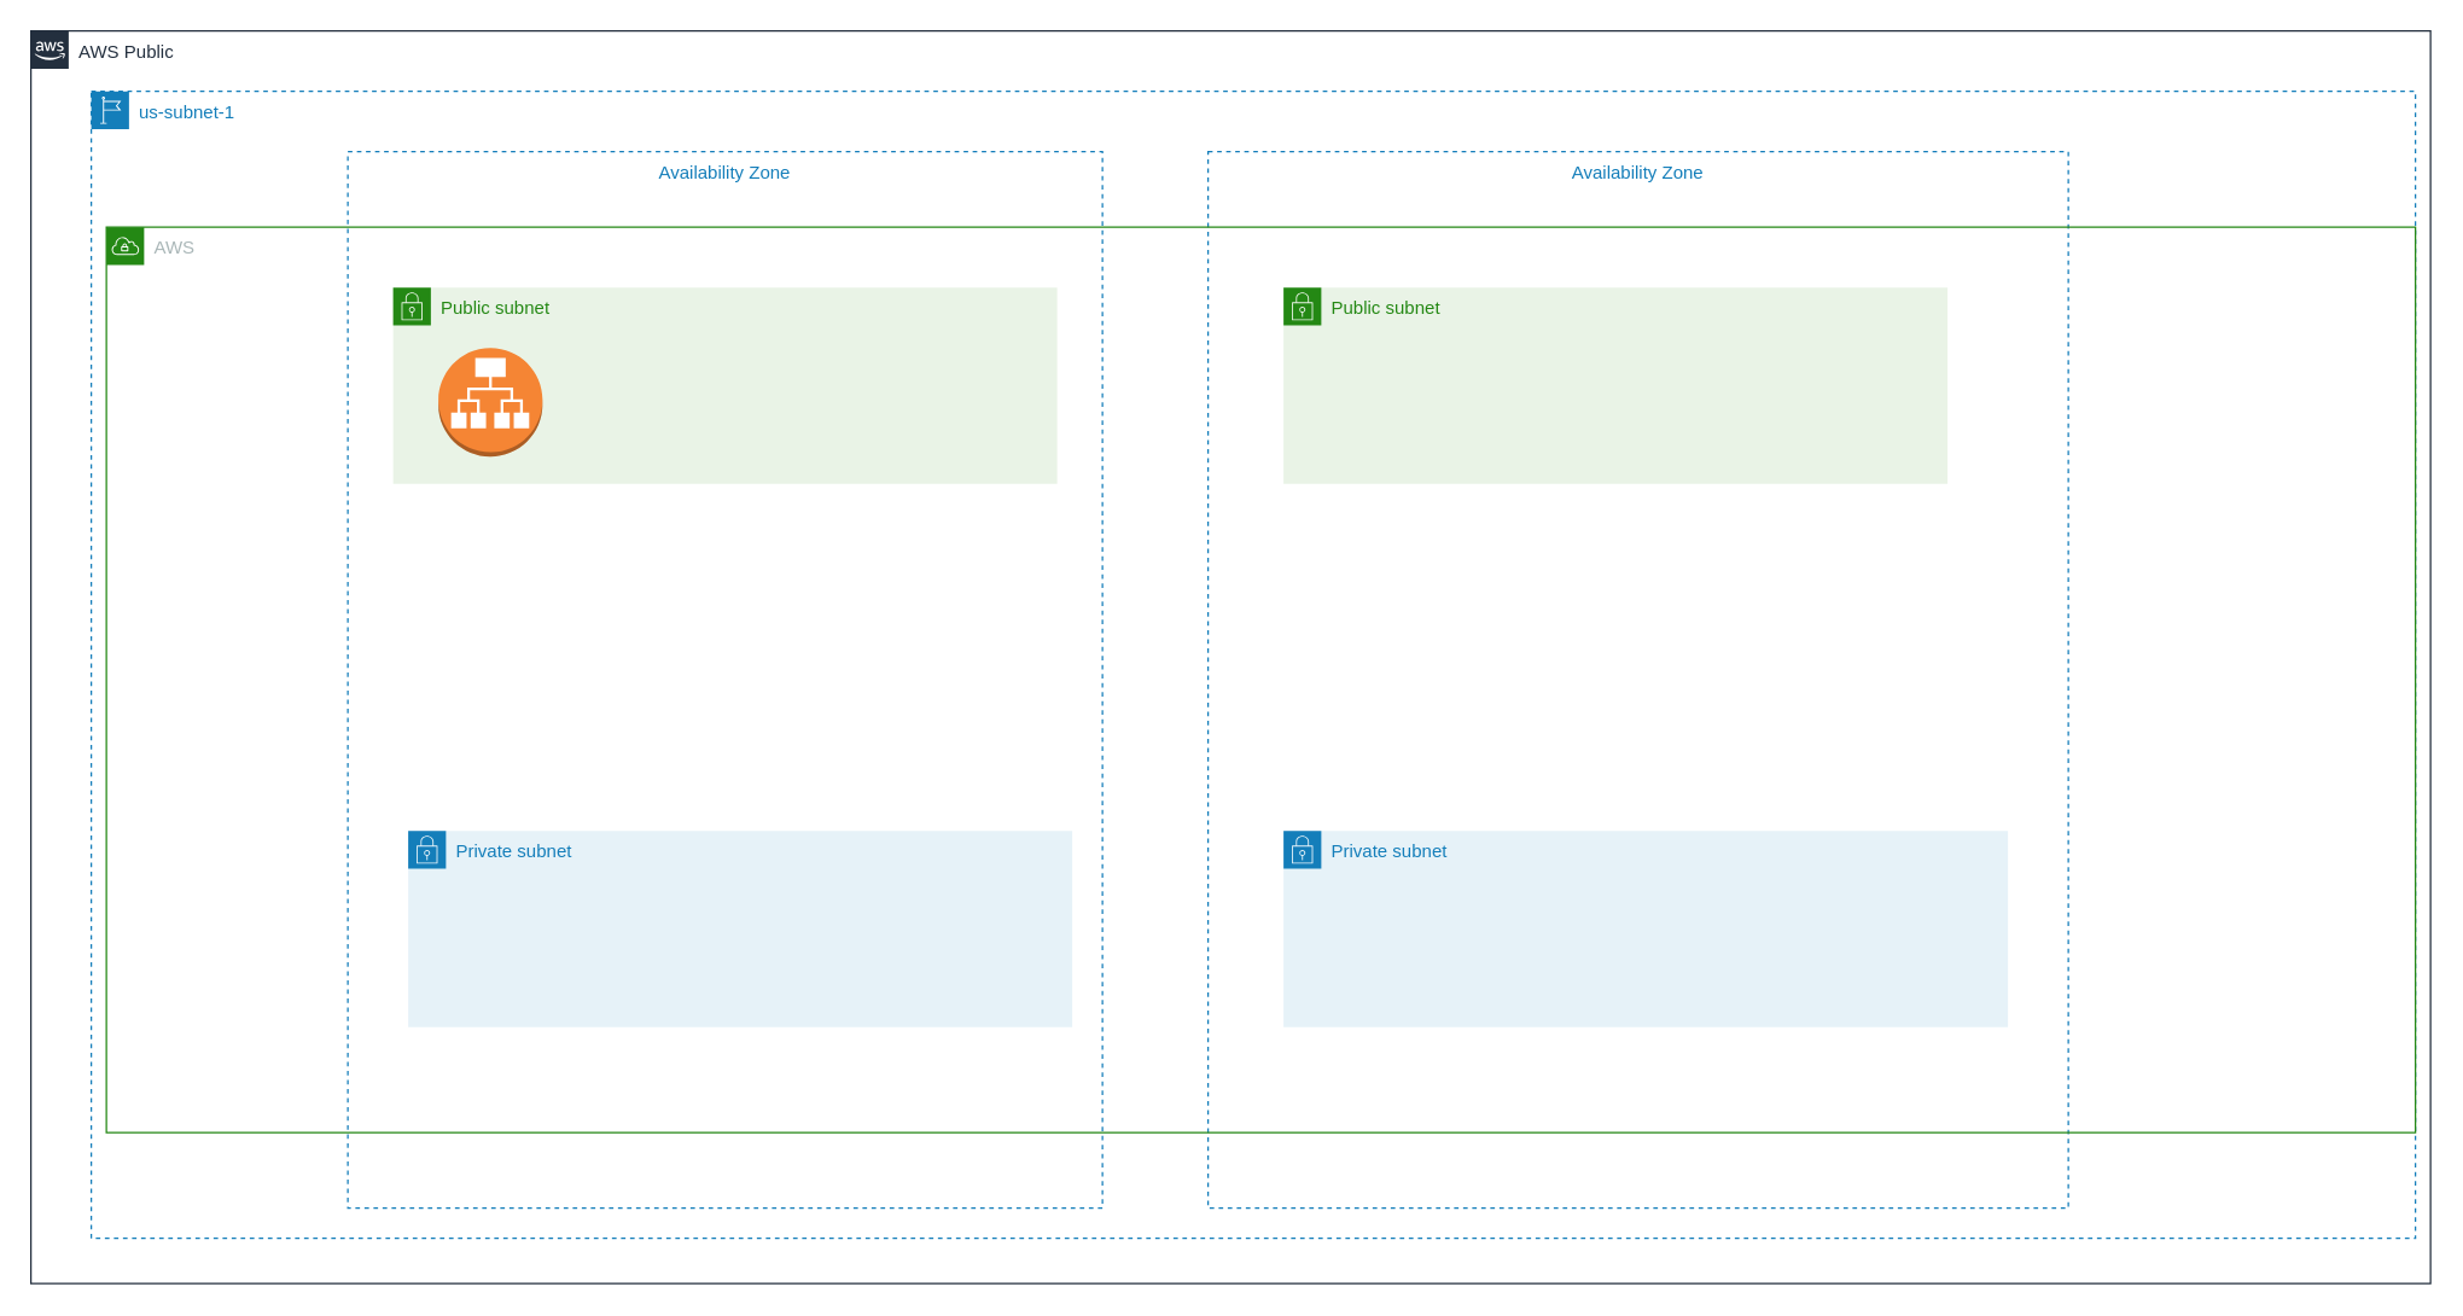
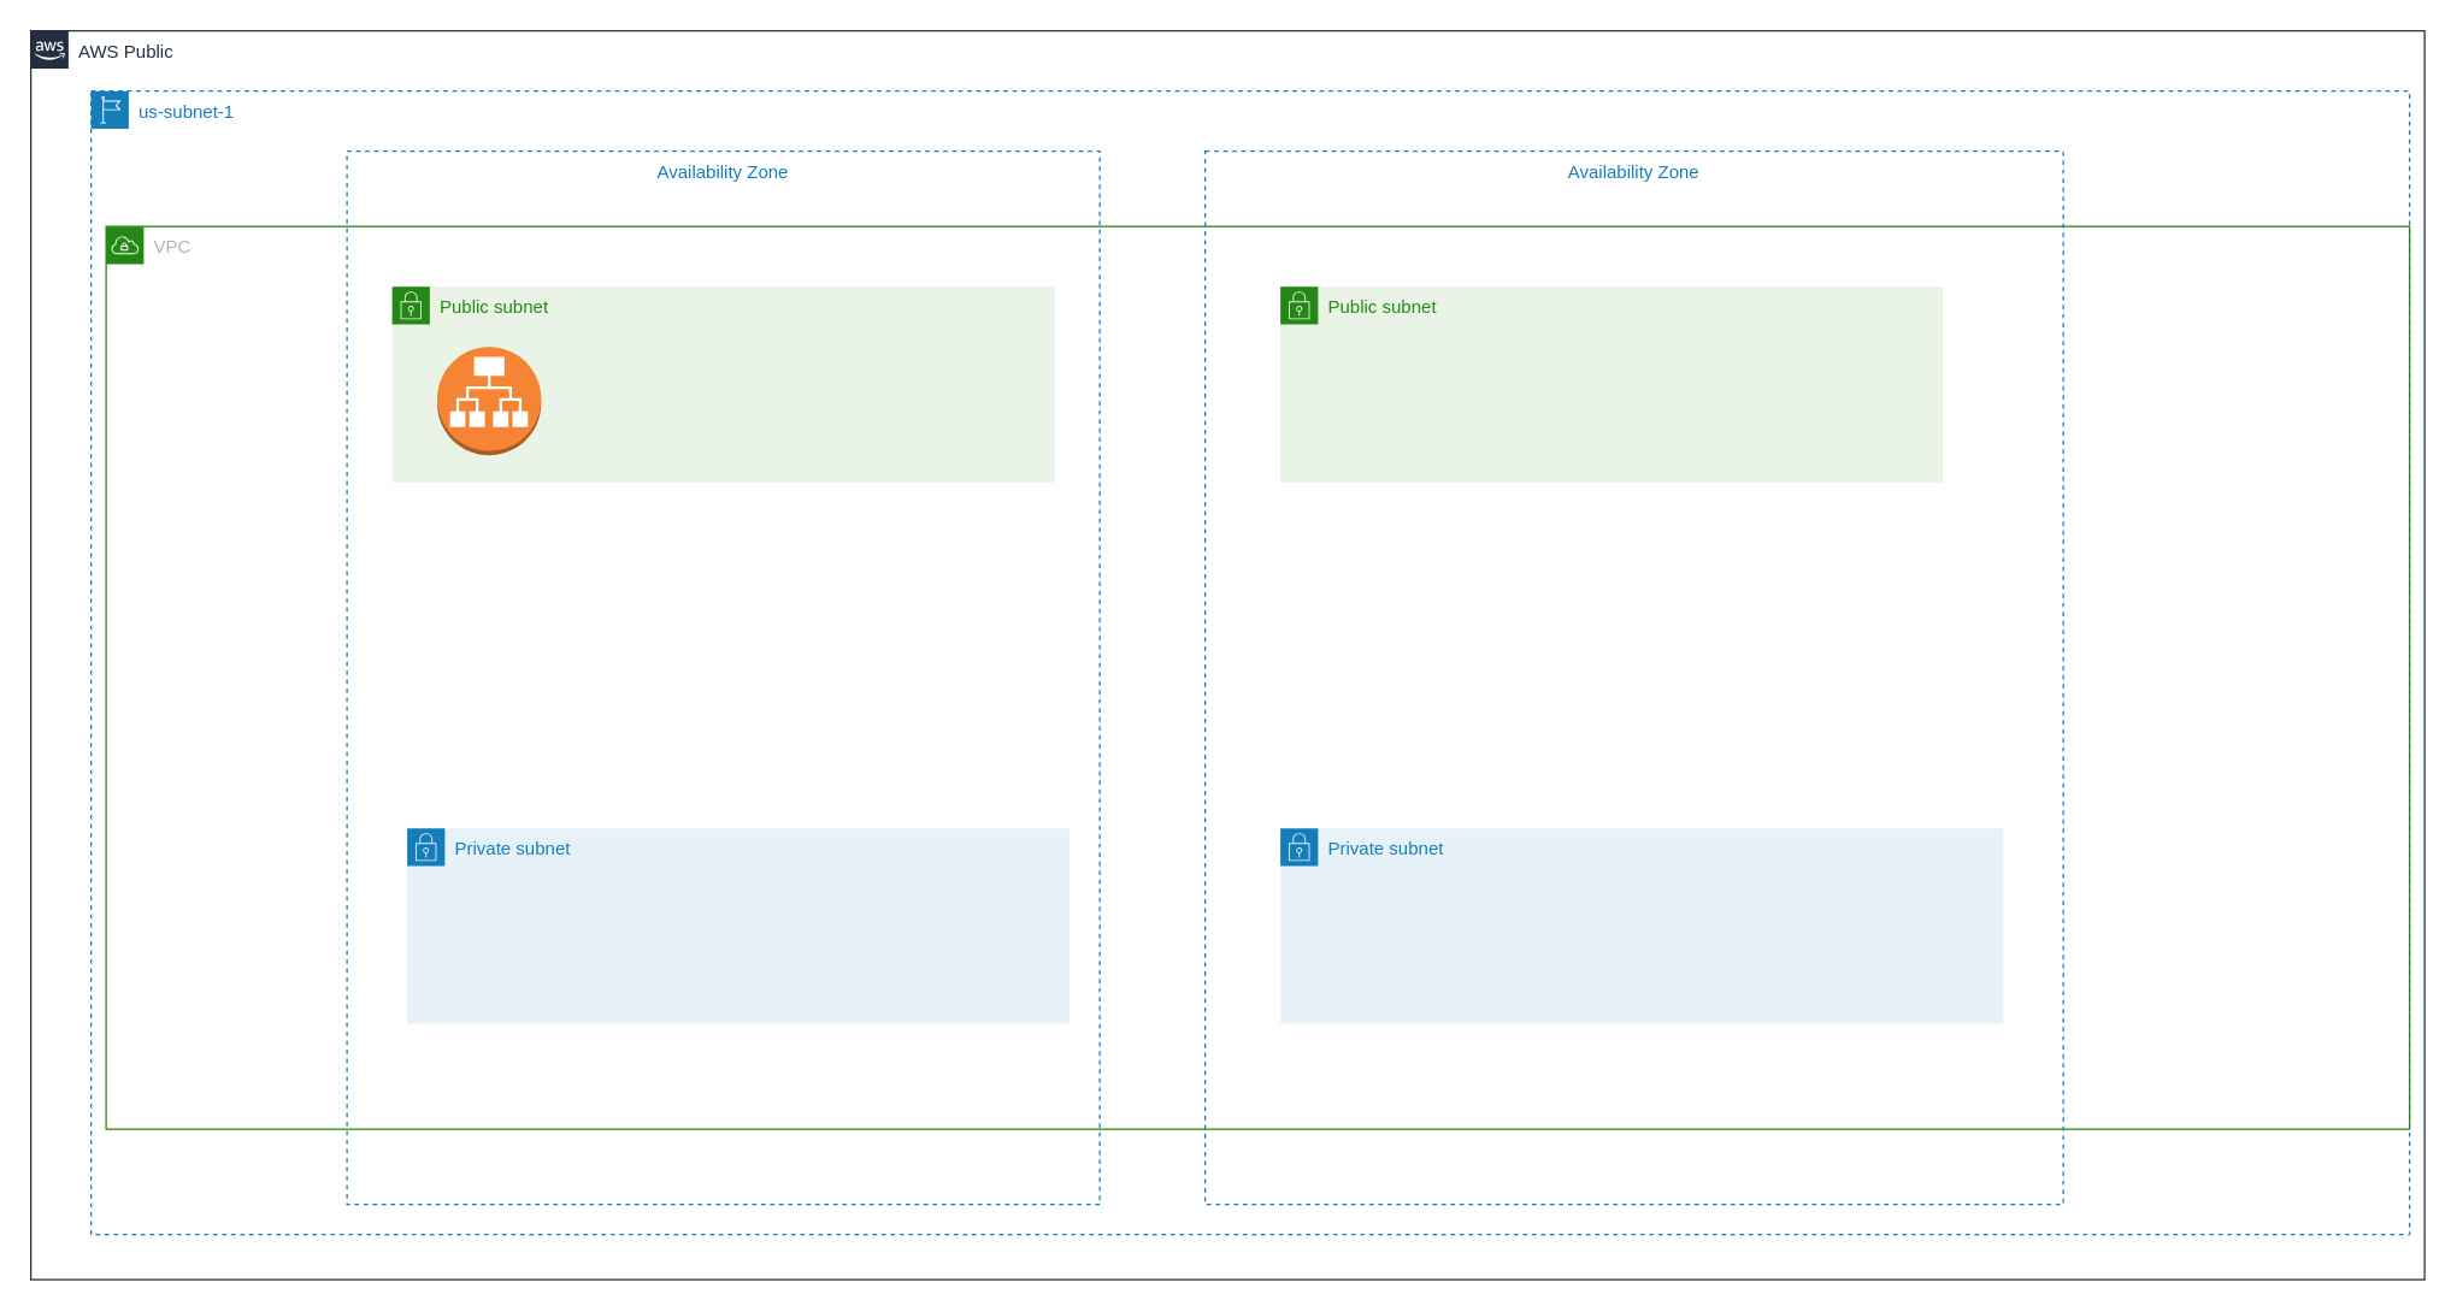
  <mxCell id="0" />
  <mxCell id="1" parent="0" />
  <mxCell id="2" value="AWS Public" style="points=[[0,0],[0.25,0],[0.5,0],[0.75,0],[1,0],[1,0.25],[1,0.5],[1,0.75],[1,1],[0.75,1],[0.5,1],[0.25,1],[0,1],[0,0.75],[0,0.5],[0,0.25]];outlineConnect=0;gradientColor=none;html=1;whiteSpace=wrap;fontSize=12;fontStyle=0;container=1;pointerEvents=0;collapsible=0;recursiveResize=0;shape=mxgraph.aws4.group;grIcon=mxgraph.aws4.group_aws_cloud_alt;strokeColor=#232F3E;fillColor=none;verticalAlign=top;align=left;spacingLeft=30;fontColor=#232F3E;dashed=0;" parent="1" vertex="1"><mxGeometry x="20" y="20" width="1590" height="830" as="geometry" /></mxCell>
  <mxCell id="3" value="us-subnet-1" style="points=[[0,0],[0.25,0],[0.5,0],[0.75,0],[1,0],[1,0.25],[1,0.5],[1,0.75],[1,1],[0.75,1],[0.5,1],[0.25,1],[0,1],[0,0.75],[0,0.5],[0,0.25]];outlineConnect=0;gradientColor=none;html=1;whiteSpace=wrap;fontSize=12;fontStyle=0;container=1;pointerEvents=0;collapsible=0;recursiveResize=0;shape=mxgraph.aws4.group;grIcon=mxgraph.aws4.group_region;strokeColor=#147EBA;fillColor=none;verticalAlign=top;align=left;spacingLeft=30;fontColor=#147EBA;dashed=1;" parent="2" vertex="1"><mxGeometry x="40" y="40" width="1540" height="760" as="geometry" /></mxCell>
  <mxCell id="4" value="Availability Zone" style="fillColor=none;strokeColor=#147EBA;dashed=1;verticalAlign=top;fontStyle=0;fontColor=#147EBA;" parent="3" vertex="1"><mxGeometry x="170" y="40" width="500" height="700" as="geometry" /></mxCell>
  <mxCell id="5" value="Availability Zone" style="fillColor=none;strokeColor=#147EBA;dashed=1;verticalAlign=top;fontStyle=0;fontColor=#147EBA;" parent="3" vertex="1"><mxGeometry x="740" y="40" width="570" height="700" as="geometry" /></mxCell>
- <mxCell id="6" value="AWS" style="points=[[0,0],[0.25,0],[0.5,0],[0.75,0],[1,0],[1,0.25],[1,0.5],[1,0.75],[1,1],[0.75,1],[0.5,1],[0.25,1],[0,1],[0,0.75],[0,0.5],[0,0.25]];outlineConnect=0;gradientColor=none;html=1;whiteSpace=wrap;fontSize=12;fontStyle=0;container=1;pointerEvents=0;collapsible=0;recursiveResize=0;shape=mxgraph.aws4.group;grIcon=mxgraph.aws4.group_vpc;strokeColor=#248814;fillColor=none;verticalAlign=top;align=left;spacingLeft=30;fontColor=#AAB7B8;dashed=0;" parent="3" vertex="1"><mxGeometry x="10" y="90" width="1530" height="600" as="geometry" /></mxCell>
+ <mxCell id="6" value="VPC" style="points=[[0,0],[0.25,0],[0.5,0],[0.75,0],[1,0],[1,0.25],[1,0.5],[1,0.75],[1,1],[0.75,1],[0.5,1],[0.25,1],[0,1],[0,0.75],[0,0.5],[0,0.25]];outlineConnect=0;gradientColor=none;html=1;whiteSpace=wrap;fontSize=12;fontStyle=0;container=1;pointerEvents=0;collapsible=0;recursiveResize=0;shape=mxgraph.aws4.group;grIcon=mxgraph.aws4.group_vpc;strokeColor=#248814;fillColor=none;verticalAlign=top;align=left;spacingLeft=30;fontColor=#AAB7B8;dashed=0;" parent="3" vertex="1"><mxGeometry x="10" y="90" width="1530" height="600" as="geometry" /></mxCell>
  <mxCell id="7" value="Private subnet" style="points=[[0,0],[0.25,0],[0.5,0],[0.75,0],[1,0],[1,0.25],[1,0.5],[1,0.75],[1,1],[0.75,1],[0.5,1],[0.25,1],[0,1],[0,0.75],[0,0.5],[0,0.25]];outlineConnect=0;gradientColor=none;html=1;whiteSpace=wrap;fontSize=12;fontStyle=0;container=1;pointerEvents=0;collapsible=0;recursiveResize=0;shape=mxgraph.aws4.group;grIcon=mxgraph.aws4.group_security_group;grStroke=0;strokeColor=#147EBA;fillColor=#E6F2F8;verticalAlign=top;align=left;spacingLeft=30;fontColor=#147EBA;dashed=0;" parent="6" vertex="1"><mxGeometry x="200" y="400" width="440" height="130" as="geometry" /></mxCell>
  <mxCell id="8" value="Private subnet" style="points=[[0,0],[0.25,0],[0.5,0],[0.75,0],[1,0],[1,0.25],[1,0.5],[1,0.75],[1,1],[0.75,1],[0.5,1],[0.25,1],[0,1],[0,0.75],[0,0.5],[0,0.25]];outlineConnect=0;gradientColor=none;html=1;whiteSpace=wrap;fontSize=12;fontStyle=0;container=1;pointerEvents=0;collapsible=0;recursiveResize=0;shape=mxgraph.aws4.group;grIcon=mxgraph.aws4.group_security_group;grStroke=0;strokeColor=#147EBA;fillColor=#E6F2F8;verticalAlign=top;align=left;spacingLeft=30;fontColor=#147EBA;dashed=0;" parent="6" vertex="1"><mxGeometry x="780" y="400" width="480" height="130" as="geometry" /></mxCell>
  <mxCell id="9" value="Public subnet" style="points=[[0,0],[0.25,0],[0.5,0],[0.75,0],[1,0],[1,0.25],[1,0.5],[1,0.75],[1,1],[0.75,1],[0.5,1],[0.25,1],[0,1],[0,0.75],[0,0.5],[0,0.25]];outlineConnect=0;gradientColor=none;html=1;whiteSpace=wrap;fontSize=12;fontStyle=0;container=1;pointerEvents=0;collapsible=0;recursiveResize=0;shape=mxgraph.aws4.group;grIcon=mxgraph.aws4.group_security_group;grStroke=0;strokeColor=#248814;fillColor=#E9F3E6;verticalAlign=top;align=left;spacingLeft=30;fontColor=#248814;dashed=0;" parent="6" vertex="1"><mxGeometry x="190" y="40" width="440" height="130" as="geometry" /></mxCell>
  <mxCell id="10" value="" style="outlineConnect=0;dashed=0;verticalLabelPosition=bottom;verticalAlign=top;align=center;html=1;shape=mxgraph.aws3.application_load_balancer;fillColor=#F58534;gradientColor=none;" parent="9" vertex="1"><mxGeometry x="30" y="40" width="69" height="72" as="geometry" /></mxCell>
  <mxCell id="11" value="Public subnet" style="points=[[0,0],[0.25,0],[0.5,0],[0.75,0],[1,0],[1,0.25],[1,0.5],[1,0.75],[1,1],[0.75,1],[0.5,1],[0.25,1],[0,1],[0,0.75],[0,0.5],[0,0.25]];outlineConnect=0;gradientColor=none;html=1;whiteSpace=wrap;fontSize=12;fontStyle=0;container=1;pointerEvents=0;collapsible=0;recursiveResize=0;shape=mxgraph.aws4.group;grIcon=mxgraph.aws4.group_security_group;grStroke=0;strokeColor=#248814;fillColor=#E9F3E6;verticalAlign=top;align=left;spacingLeft=30;fontColor=#248814;dashed=0;" parent="3" vertex="1"><mxGeometry x="790" y="130" width="440" height="130" as="geometry" /></mxCell>
